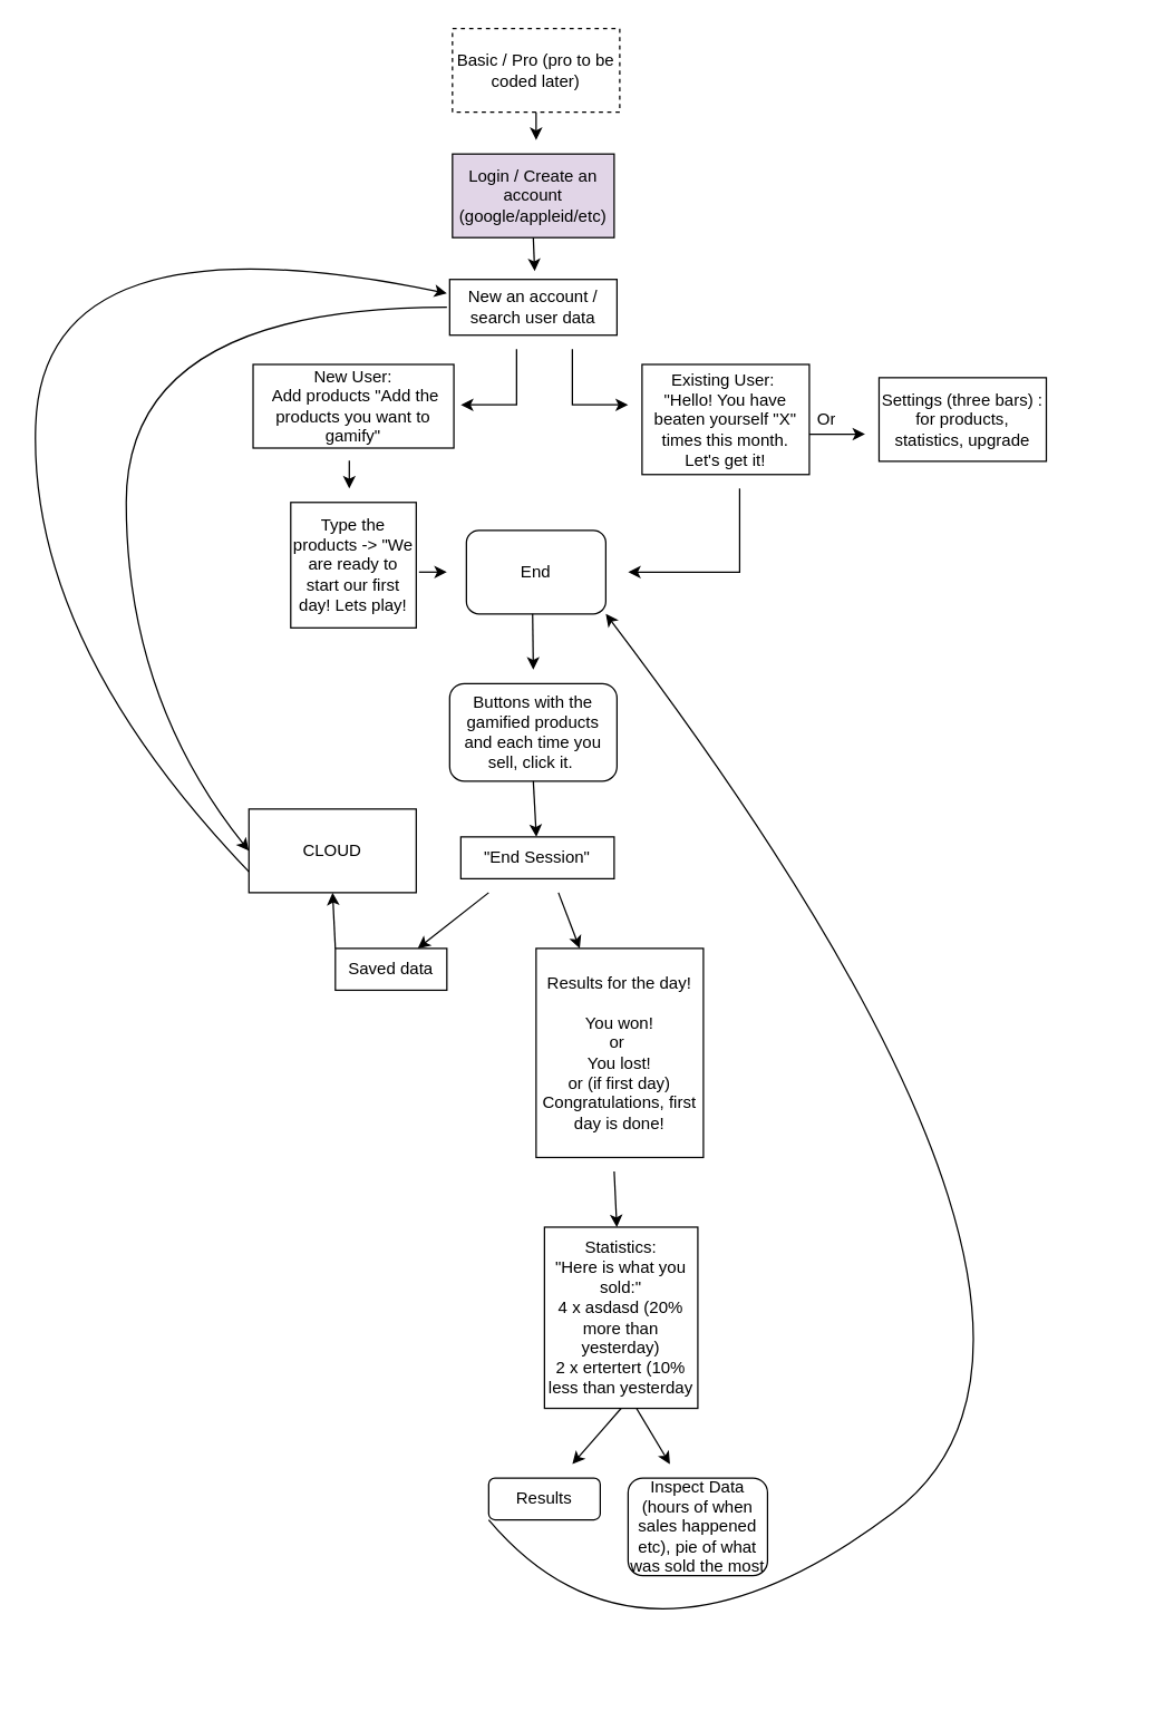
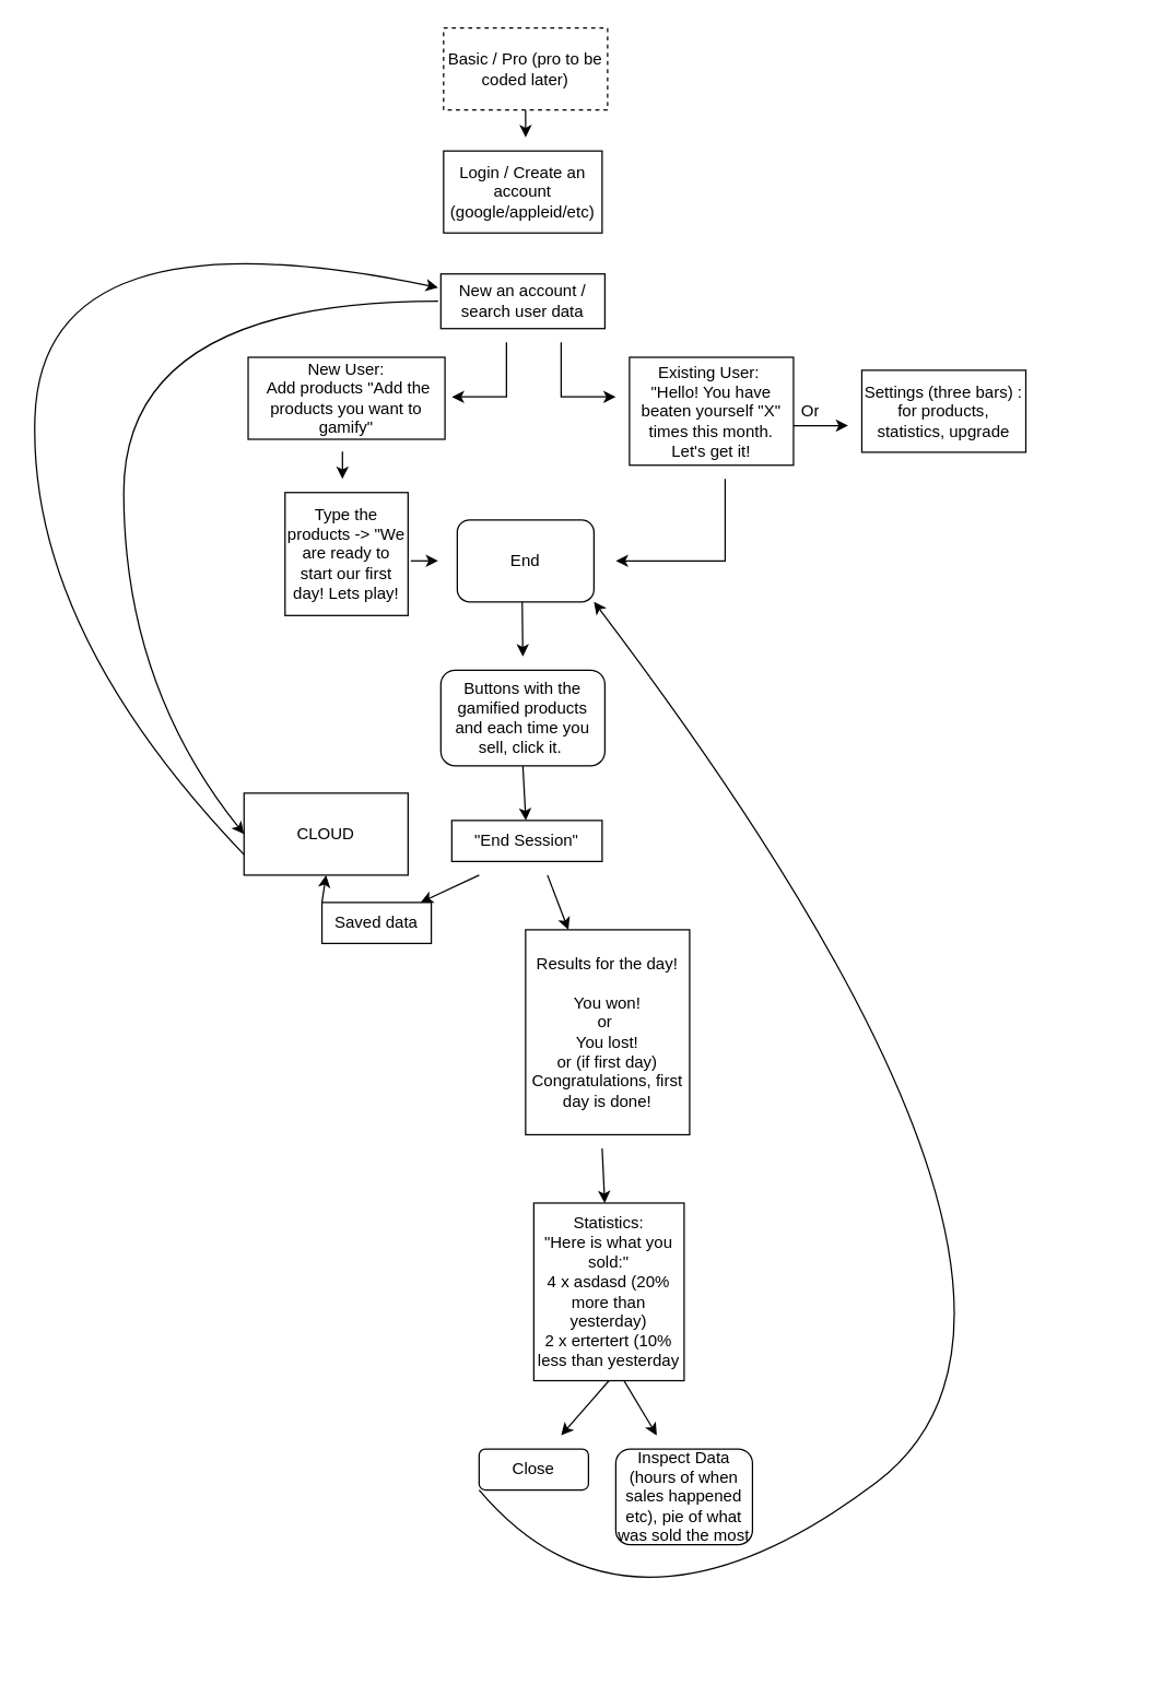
  <mxCell id="0" />
  <mxCell id="1" parent="0" />
  <mxCell id="2" value="Basic / Pro (pro to be coded later)" style="rounded=0;whiteSpace=wrap;html=1;dashed=1;" vertex="1" parent="1"><mxGeometry x="324" y="20" width="120" height="60" as="geometry" /></mxCell>
  <mxCell id="3" value="" style="endArrow=classic;html=1;rounded=0;exitX=0.5;exitY=1;exitDx=0;exitDy=0;" edge="1" parent="1" source="2"><mxGeometry width="50" height="50" relative="1" as="geometry"><mxPoint x="360" y="360" as="sourcePoint" /><mxPoint x="384" y="100" as="targetPoint" /></mxGeometry></mxCell>
- <mxCell id="4" value="Login / Create an account (google/appleid/etc)" style="rounded=0;whiteSpace=wrap;html=1;fillColor=#e1d5e7;" vertex="1" parent="1"><mxGeometry x="324" y="110" width="116" height="60" as="geometry" /></mxCell>
+ <mxCell id="4" value="Login / Create an account (google/appleid/etc)" style="rounded=0;whiteSpace=wrap;html=1;" vertex="1" parent="1"><mxGeometry x="324" y="110" width="116" height="60" as="geometry" /></mxCell>
  <mxCell id="5" value="New an account / search user data" style="rounded=0;whiteSpace=wrap;html=1;" vertex="1" parent="1"><mxGeometry x="322" y="200" width="120" height="40" as="geometry" /></mxCell>
- <mxCell id="6" value="" style="endArrow=classic;html=1;rounded=0;exitX=0.5;exitY=1;exitDx=0;exitDy=0;entryX=0.508;entryY=-0.15;entryDx=0;entryDy=0;entryPerimeter=0;" edge="1" parent="1" source="4" target="5"><mxGeometry width="50" height="50" relative="1" as="geometry"><mxPoint x="360" y="280" as="sourcePoint" /><mxPoint x="410" y="230" as="targetPoint" /></mxGeometry></mxCell>
  <mxCell id="7" value="" style="endArrow=classic;html=1;rounded=0;" edge="1" parent="1"><mxGeometry width="50" height="50" relative="1" as="geometry"><mxPoint x="370" y="250" as="sourcePoint" /><mxPoint x="330" y="290" as="targetPoint" /><Array as="points"><mxPoint x="370" y="290" /></Array></mxGeometry></mxCell>
  <mxCell id="8" value="New User:&lt;br&gt;&amp;nbsp;Add products &quot;Add the products you want to gamify&quot;" style="rounded=0;whiteSpace=wrap;html=1;" vertex="1" parent="1"><mxGeometry x="181" y="261" width="144" height="60" as="geometry" /></mxCell>
  <mxCell id="9" value="" style="endArrow=classic;html=1;rounded=0;" edge="1" parent="1"><mxGeometry width="50" height="50" relative="1" as="geometry"><mxPoint x="410" y="250" as="sourcePoint" /><mxPoint x="450" y="290" as="targetPoint" /><Array as="points"><mxPoint x="410" y="290" /></Array></mxGeometry></mxCell>
  <mxCell id="10" value="Existing User:&amp;nbsp;&lt;br&gt;&quot;Hello! You have beaten yourself &quot;X&quot; times this month. Let's get it!" style="rounded=0;whiteSpace=wrap;html=1;" vertex="1" parent="1"><mxGeometry x="460" y="261" width="120" height="79" as="geometry" /></mxCell>
  <mxCell id="11" value="" style="endArrow=classic;html=1;rounded=0;" edge="1" parent="1"><mxGeometry width="50" height="50" relative="1" as="geometry"><mxPoint x="530" y="350" as="sourcePoint" /><mxPoint x="450" y="410" as="targetPoint" /><Array as="points"><mxPoint x="530" y="410" /></Array></mxGeometry></mxCell>
  <mxCell id="12" value="End" style="rounded=1;whiteSpace=wrap;html=1;" vertex="1" parent="1"><mxGeometry x="334" y="380" width="100" height="60" as="geometry" /></mxCell>
  <mxCell id="13" value="" style="endArrow=classic;html=1;rounded=0;" edge="1" parent="1"><mxGeometry width="50" height="50" relative="1" as="geometry"><mxPoint x="250" y="330" as="sourcePoint" /><mxPoint x="250" y="350" as="targetPoint" /></mxGeometry></mxCell>
  <mxCell id="14" value="" style="endArrow=classic;html=1;rounded=0;" edge="1" parent="1"><mxGeometry width="50" height="50" relative="1" as="geometry"><mxPoint x="580" y="311" as="sourcePoint" /><mxPoint x="620" y="311" as="targetPoint" /></mxGeometry></mxCell>
  <mxCell id="15" value="Or" style="text;strokeColor=none;fillColor=none;align=left;verticalAlign=middle;spacingLeft=4;spacingRight=4;overflow=hidden;points=[[0,0.5],[1,0.5]];portConstraint=eastwest;rotatable=0;whiteSpace=wrap;html=1;" vertex="1" parent="1"><mxGeometry x="580" y="285.5" width="80" height="30" as="geometry" /></mxCell>
  <mxCell id="16" value="Settings (three bars) : for products, statistics, upgrade" style="rounded=0;whiteSpace=wrap;html=1;" vertex="1" parent="1"><mxGeometry x="630" y="270.5" width="120" height="60" as="geometry" /></mxCell>
  <mxCell id="17" value="Type the products -&amp;gt; &quot;We are ready to start our first day! Lets play!" style="rounded=0;whiteSpace=wrap;html=1;" vertex="1" parent="1"><mxGeometry x="208" y="360" width="90" height="90" as="geometry" /></mxCell>
  <mxCell id="18" value="" style="endArrow=classic;html=1;rounded=0;" edge="1" parent="1"><mxGeometry width="50" height="50" relative="1" as="geometry"><mxPoint x="300" y="410" as="sourcePoint" /><mxPoint x="320" y="410" as="targetPoint" /></mxGeometry></mxCell>
  <mxCell id="19" value="" style="endArrow=classic;html=1;rounded=0;" edge="1" parent="1"><mxGeometry width="50" height="50" relative="1" as="geometry"><mxPoint x="381.5" y="440" as="sourcePoint" /><mxPoint x="382" y="480" as="targetPoint" /></mxGeometry></mxCell>
  <mxCell id="20" value="Buttons with the gamified products and each time you sell, click it.&amp;nbsp;" style="rounded=1;whiteSpace=wrap;html=1;" vertex="1" parent="1"><mxGeometry x="322" y="490" width="120" height="70" as="geometry" /></mxCell>
  <mxCell id="21" value="CLOUD" style="whiteSpace=wrap;html=1;rounded=0;" vertex="1" parent="1"><mxGeometry x="178" y="580" width="120" height="60" as="geometry" /></mxCell>
  <mxCell id="22" value="" style="curved=1;endArrow=classic;html=1;rounded=0;entryX=0;entryY=0.5;entryDx=0;entryDy=0;" edge="1" parent="1" target="21"><mxGeometry width="50" height="50" relative="1" as="geometry"><mxPoint x="320" y="220" as="sourcePoint" /><mxPoint x="410" y="380" as="targetPoint" /><Array as="points"><mxPoint x="90" y="220" /><mxPoint x="90" y="500" /></Array></mxGeometry></mxCell>
  <mxCell id="23" value="" style="curved=1;endArrow=classic;html=1;rounded=0;exitX=0;exitY=0.75;exitDx=0;exitDy=0;" edge="1" parent="1" source="21"><mxGeometry width="50" height="50" relative="1" as="geometry"><mxPoint x="360" y="430" as="sourcePoint" /><mxPoint x="320" y="210" as="targetPoint" /><Array as="points"><mxPoint x="20" y="460" /><mxPoint x="30" y="150" /></Array></mxGeometry></mxCell>
  <mxCell id="24" value="" style="endArrow=classic;html=1;rounded=0;exitX=0.5;exitY=1;exitDx=0;exitDy=0;" edge="1" parent="1" source="20" target="25"><mxGeometry width="50" height="50" relative="1" as="geometry"><mxPoint x="360" y="430" as="sourcePoint" /><mxPoint x="380" y="600" as="targetPoint" /></mxGeometry></mxCell>
  <mxCell id="25" value="&quot;End Session&quot;" style="rounded=0;whiteSpace=wrap;html=1;" vertex="1" parent="1"><mxGeometry x="330" y="600" width="110" height="30" as="geometry" /></mxCell>
  <mxCell id="26" value="" style="endArrow=classic;html=1;rounded=0;" edge="1" parent="1" target="27"><mxGeometry width="50" height="50" relative="1" as="geometry"><mxPoint x="350" y="640" as="sourcePoint" /><mxPoint x="320" y="670" as="targetPoint" /></mxGeometry></mxCell>
- <mxCell id="27" value="Saved data" style="rounded=0;whiteSpace=wrap;html=1;" vertex="1" parent="1"><mxGeometry x="240" y="680" width="80" height="30" as="geometry" /></mxCell>
+ <mxCell id="27" value="Saved data" style="rounded=0;whiteSpace=wrap;html=1;" vertex="1" parent="1"><mxGeometry x="235" y="660" width="80" height="30" as="geometry" /></mxCell>
  <mxCell id="28" value="" style="endArrow=classic;html=1;rounded=0;exitX=0;exitY=0;exitDx=0;exitDy=0;entryX=0.5;entryY=1;entryDx=0;entryDy=0;" edge="1" parent="1" source="27" target="21"><mxGeometry width="50" height="50" relative="1" as="geometry"><mxPoint x="360" y="580" as="sourcePoint" /><mxPoint x="410" y="530" as="targetPoint" /></mxGeometry></mxCell>
  <mxCell id="29" value="" style="endArrow=classic;html=1;rounded=0;" edge="1" parent="1" target="30"><mxGeometry width="50" height="50" relative="1" as="geometry"><mxPoint x="400" y="640" as="sourcePoint" /><mxPoint x="430" y="680" as="targetPoint" /></mxGeometry></mxCell>
  <mxCell id="30" value="Results for the day!&lt;br&gt;&lt;br&gt;You won!&lt;br&gt;or&amp;nbsp;&lt;br&gt;You lost!&lt;br&gt;or (if first day)&lt;br&gt;Congratulations, first day is done!" style="rounded=0;whiteSpace=wrap;html=1;" vertex="1" parent="1"><mxGeometry x="384" y="680" width="120" height="150" as="geometry" /></mxCell>
  <mxCell id="31" value="" style="endArrow=classic;html=1;rounded=0;" edge="1" parent="1" target="32"><mxGeometry width="50" height="50" relative="1" as="geometry"><mxPoint x="440" y="840" as="sourcePoint" /><mxPoint x="440" y="870" as="targetPoint" /></mxGeometry></mxCell>
  <mxCell id="32" value="Statistics:&lt;br&gt;&quot;Here is what you sold:&quot;&lt;br&gt;4 x asdasd (20% more than yesterday)&lt;br&gt;2 x ertertert (10% less than yesterday" style="rounded=0;whiteSpace=wrap;html=1;" vertex="1" parent="1"><mxGeometry x="390" y="880" width="110" height="130" as="geometry" /></mxCell>
  <mxCell id="33" value="" style="endArrow=classic;html=1;rounded=0;exitX=0.5;exitY=1;exitDx=0;exitDy=0;" edge="1" parent="1" source="32"><mxGeometry width="50" height="50" relative="1" as="geometry"><mxPoint x="360" y="940" as="sourcePoint" /><mxPoint x="410" y="1050" as="targetPoint" /></mxGeometry></mxCell>
- <mxCell id="34" value="Results" style="rounded=1;whiteSpace=wrap;html=1;" vertex="1" parent="1"><mxGeometry x="350" y="1060" width="80" height="30" as="geometry" /></mxCell>
+ <mxCell id="34" value="Close" style="rounded=1;whiteSpace=wrap;html=1;" vertex="1" parent="1"><mxGeometry x="350" y="1060" width="80" height="30" as="geometry" /></mxCell>
  <mxCell id="35" value="" style="endArrow=classic;html=1;rounded=0;exitX=0.6;exitY=1;exitDx=0;exitDy=0;exitPerimeter=0;" edge="1" parent="1" source="32"><mxGeometry width="50" height="50" relative="1" as="geometry"><mxPoint x="360" y="940" as="sourcePoint" /><mxPoint x="480" y="1050" as="targetPoint" /></mxGeometry></mxCell>
  <mxCell id="36" value="Inspect Data&lt;br&gt;(hours of when sales happened etc), pie of what was sold the most" style="rounded=1;whiteSpace=wrap;html=1;" vertex="1" parent="1"><mxGeometry x="450" y="1060" width="100" height="70" as="geometry" /></mxCell>
  <mxCell id="37" value="" style="curved=1;endArrow=classic;html=1;rounded=0;exitX=0;exitY=1;exitDx=0;exitDy=0;entryX=1;entryY=1;entryDx=0;entryDy=0;" edge="1" parent="1" source="34" target="12"><mxGeometry width="50" height="50" relative="1" as="geometry"><mxPoint x="360" y="940" as="sourcePoint" /><mxPoint x="410" y="890" as="targetPoint" /><Array as="points"><mxPoint x="460" y="1220" /><mxPoint x="820" y="950" /></Array></mxGeometry></mxCell>
